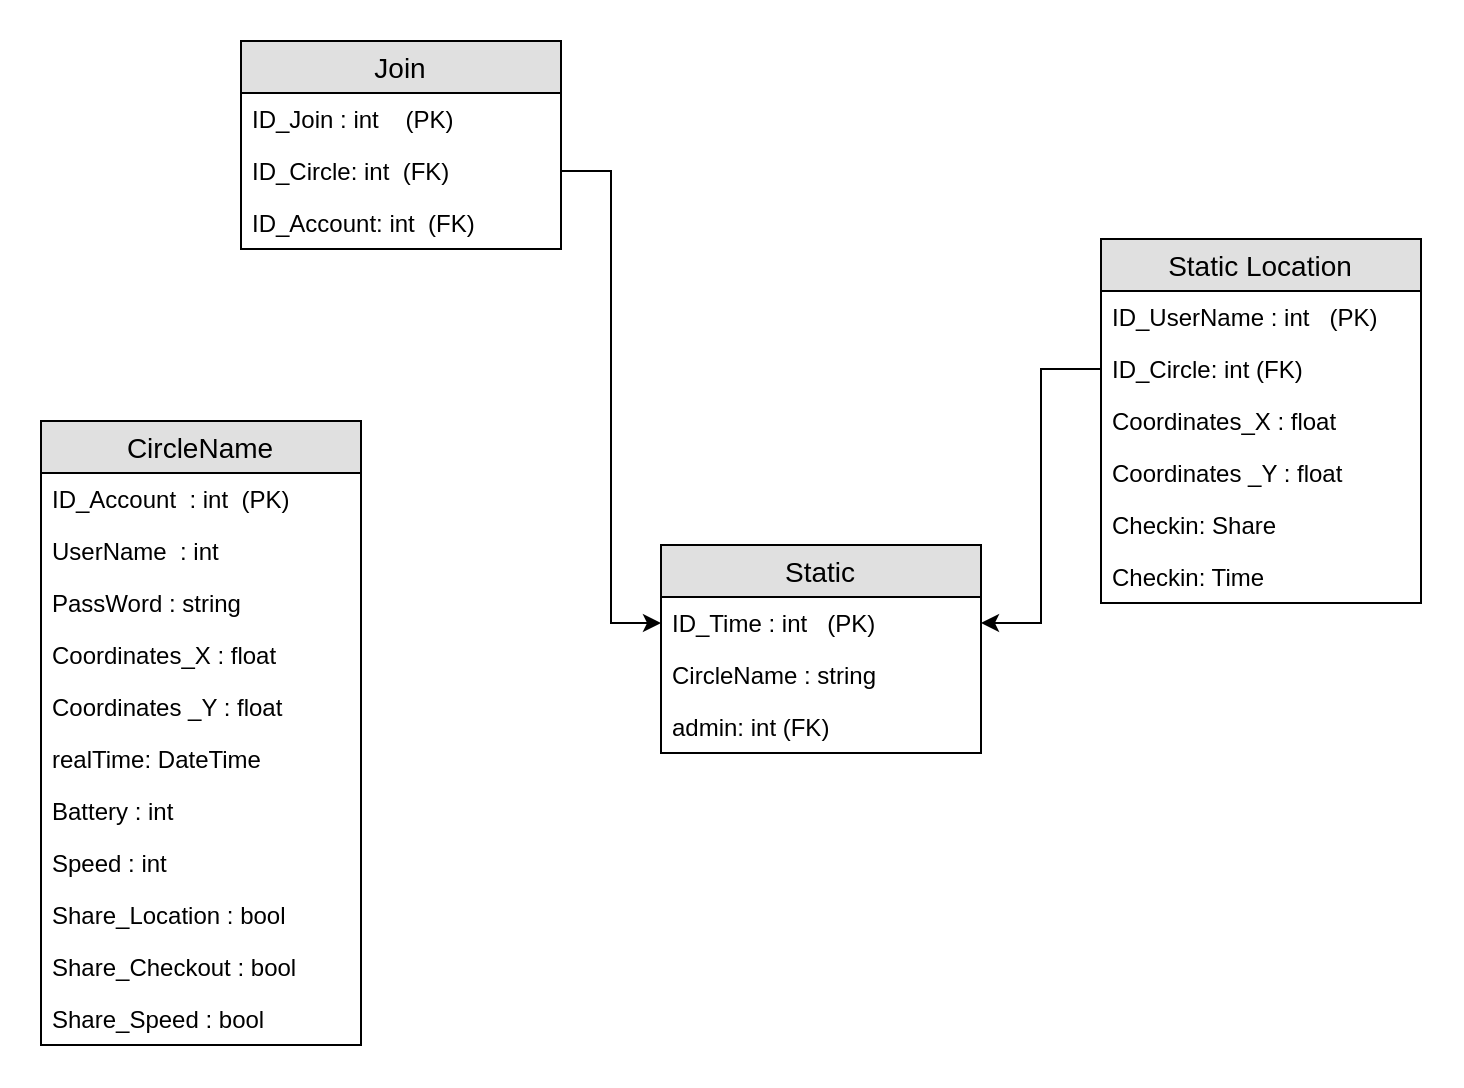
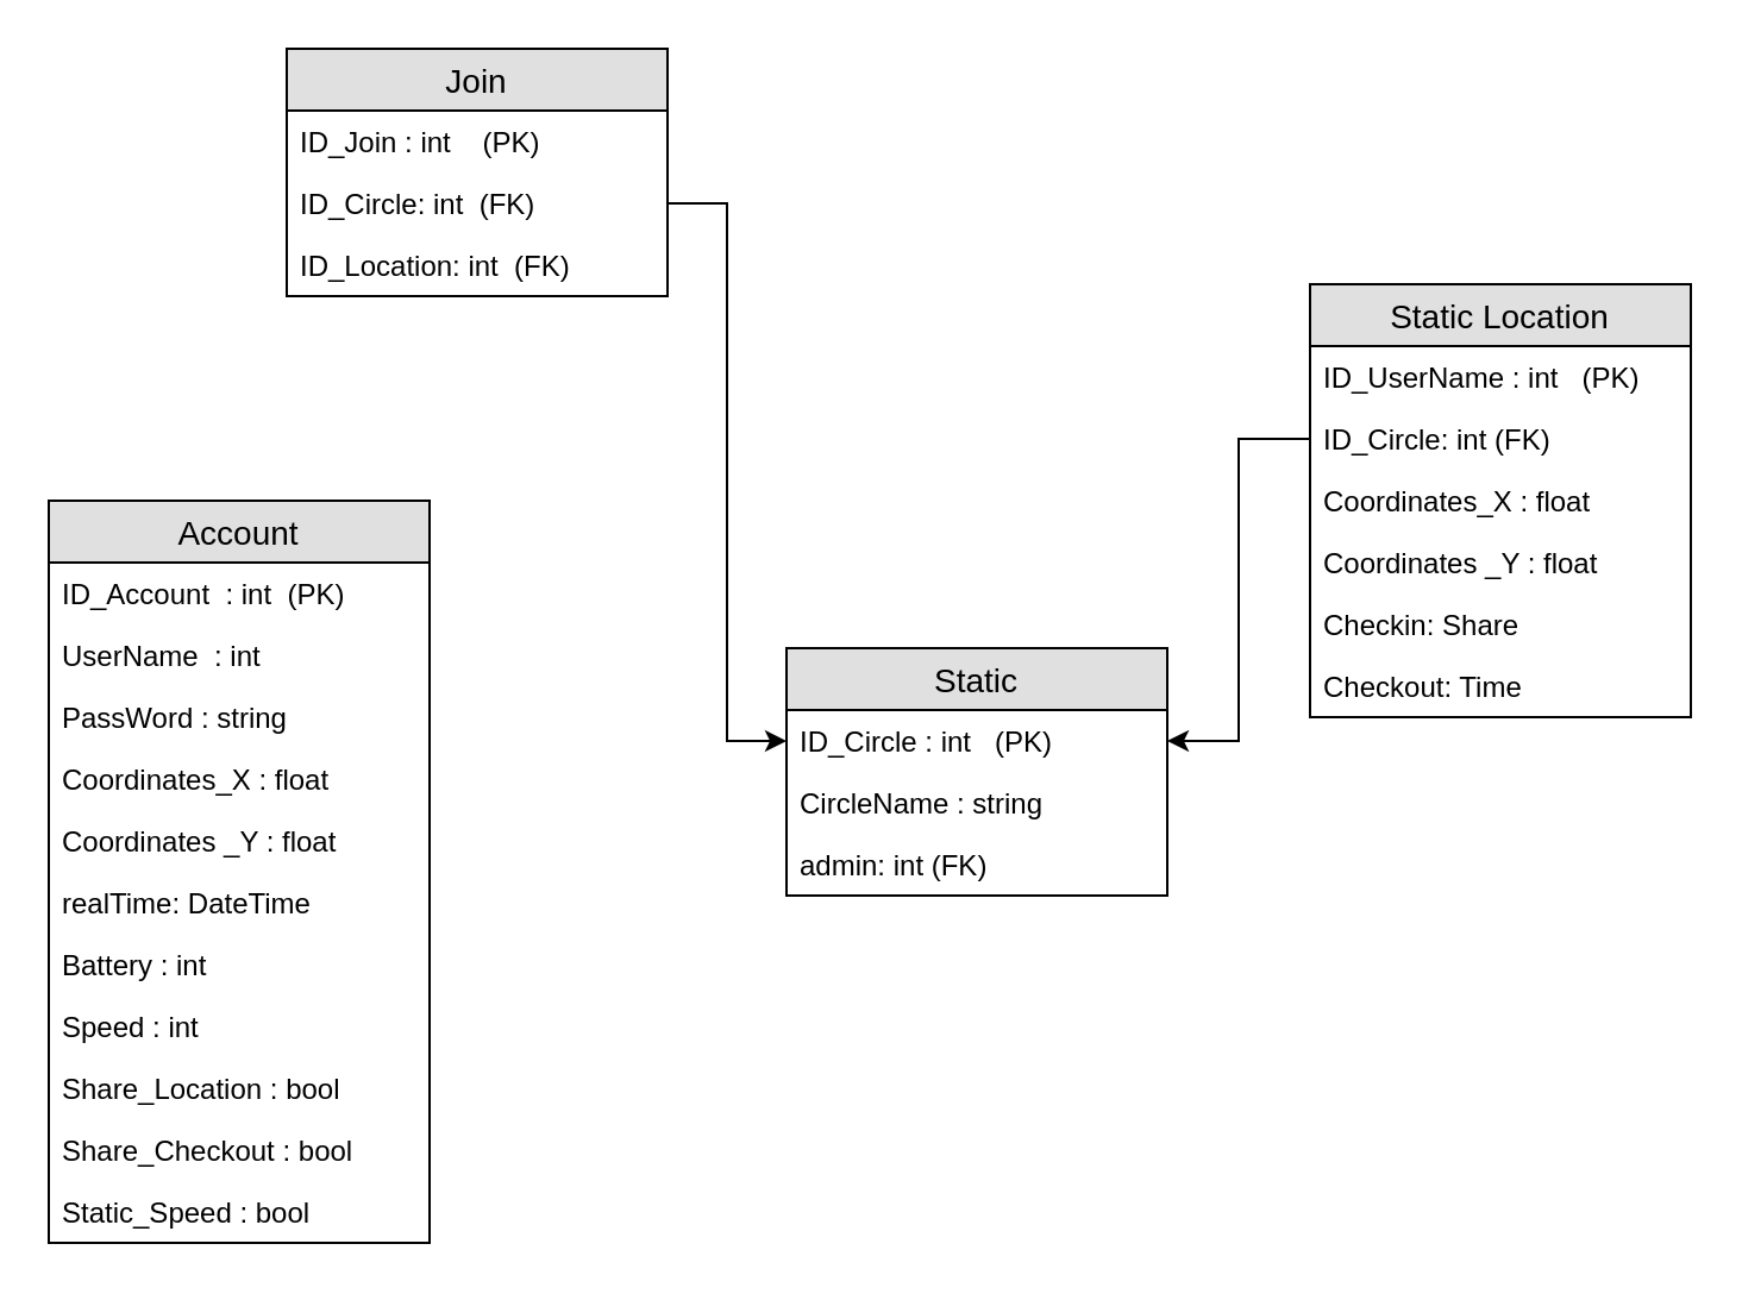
  <mxCell id="0" />
  <mxCell id="1" parent="0" />
- <mxCell id="2" value="CircleName" style="swimlane;fontStyle=0;childLayout=stackLayout;horizontal=1;startSize=26;fillColor=#e0e0e0;horizontalStack=0;resizeParent=1;resizeParentMax=0;resizeLast=0;collapsible=1;marginBottom=0;swimlaneFillColor=#ffffff;align=center;fontSize=14;" parent="1" vertex="1"><mxGeometry x="20" y="210" width="160" height="312" as="geometry"><mxRectangle x="250" y="90" width="70" height="26" as="alternateBounds" /></mxGeometry></mxCell>
+ <mxCell id="2" value="Account" style="swimlane;fontStyle=0;childLayout=stackLayout;horizontal=1;startSize=26;fillColor=#e0e0e0;horizontalStack=0;resizeParent=1;resizeParentMax=0;resizeLast=0;collapsible=1;marginBottom=0;swimlaneFillColor=#ffffff;align=center;fontSize=14;" parent="1" vertex="1"><mxGeometry x="20" y="210" width="160" height="312" as="geometry"><mxRectangle x="250" y="90" width="70" height="26" as="alternateBounds" /></mxGeometry></mxCell>
  <mxCell id="3" value="ID_Account  : int  (PK)" style="text;strokeColor=none;fillColor=none;spacingLeft=4;spacingRight=4;overflow=hidden;rotatable=0;points=[[0,0.5],[1,0.5]];portConstraint=eastwest;fontSize=12;" vertex="1" parent="2"><mxGeometry y="26" width="160" height="26" as="geometry" /></mxCell>
  <mxCell id="4" value="UserName  : int " style="text;strokeColor=none;fillColor=none;spacingLeft=4;spacingRight=4;overflow=hidden;rotatable=0;points=[[0,0.5],[1,0.5]];portConstraint=eastwest;fontSize=12;" parent="2" vertex="1"><mxGeometry y="52" width="160" height="26" as="geometry" /></mxCell>
  <mxCell id="5" value="PassWord : string" style="text;strokeColor=none;fillColor=none;spacingLeft=4;spacingRight=4;overflow=hidden;rotatable=0;points=[[0,0.5],[1,0.5]];portConstraint=eastwest;fontSize=12;" parent="2" vertex="1"><mxGeometry y="78" width="160" height="26" as="geometry" /></mxCell>
  <mxCell id="6" value="Coordinates_X : float" style="text;strokeColor=none;fillColor=none;spacingLeft=4;spacingRight=4;overflow=hidden;rotatable=0;points=[[0,0.5],[1,0.5]];portConstraint=eastwest;fontSize=12;" parent="2" vertex="1"><mxGeometry y="104" width="160" height="26" as="geometry" /></mxCell>
  <mxCell id="7" value="Coordinates _Y : float" style="text;strokeColor=none;fillColor=none;spacingLeft=4;spacingRight=4;overflow=hidden;rotatable=0;points=[[0,0.5],[1,0.5]];portConstraint=eastwest;fontSize=12;" parent="2" vertex="1"><mxGeometry y="130" width="160" height="26" as="geometry" /></mxCell>
  <mxCell id="8" value="realTime: DateTime" style="text;strokeColor=none;fillColor=none;spacingLeft=4;spacingRight=4;overflow=hidden;rotatable=0;points=[[0,0.5],[1,0.5]];portConstraint=eastwest;fontSize=12;" parent="2" vertex="1"><mxGeometry y="156" width="160" height="26" as="geometry" /></mxCell>
  <mxCell id="9" value="Battery : int" style="text;strokeColor=none;fillColor=none;spacingLeft=4;spacingRight=4;overflow=hidden;rotatable=0;points=[[0,0.5],[1,0.5]];portConstraint=eastwest;fontSize=12;" parent="2" vertex="1"><mxGeometry y="182" width="160" height="26" as="geometry" /></mxCell>
  <mxCell id="10" value="Speed : int" style="text;strokeColor=none;fillColor=none;spacingLeft=4;spacingRight=4;overflow=hidden;rotatable=0;points=[[0,0.5],[1,0.5]];portConstraint=eastwest;fontSize=12;" parent="2" vertex="1"><mxGeometry y="208" width="160" height="26" as="geometry" /></mxCell>
  <mxCell id="11" value="Share_Location : bool" style="text;strokeColor=none;fillColor=none;spacingLeft=4;spacingRight=4;overflow=hidden;rotatable=0;points=[[0,0.5],[1,0.5]];portConstraint=eastwest;fontSize=12;" parent="2" vertex="1"><mxGeometry y="234" width="160" height="26" as="geometry" /></mxCell>
  <mxCell id="12" value="Share_Checkout : bool" style="text;strokeColor=none;fillColor=none;spacingLeft=4;spacingRight=4;overflow=hidden;rotatable=0;points=[[0,0.5],[1,0.5]];portConstraint=eastwest;fontSize=12;" parent="2" vertex="1"><mxGeometry y="260" width="160" height="26" as="geometry" /></mxCell>
- <mxCell id="13" value="Share_Speed : bool" style="text;strokeColor=none;fillColor=none;spacingLeft=4;spacingRight=4;overflow=hidden;rotatable=0;points=[[0,0.5],[1,0.5]];portConstraint=eastwest;fontSize=12;" parent="2" vertex="1"><mxGeometry y="286" width="160" height="26" as="geometry" /></mxCell>
+ <mxCell id="13" value="Static_Speed : bool" style="text;strokeColor=none;fillColor=none;spacingLeft=4;spacingRight=4;overflow=hidden;rotatable=0;points=[[0,0.5],[1,0.5]];portConstraint=eastwest;fontSize=12;" parent="2" vertex="1"><mxGeometry y="286" width="160" height="26" as="geometry" /></mxCell>
  <mxCell id="14" value="Static" style="swimlane;fontStyle=0;childLayout=stackLayout;horizontal=1;startSize=26;fillColor=#e0e0e0;horizontalStack=0;resizeParent=1;resizeParentMax=0;resizeLast=0;collapsible=1;marginBottom=0;swimlaneFillColor=#ffffff;align=center;fontSize=14;" parent="1" vertex="1"><mxGeometry x="330" y="272" width="160" height="104" as="geometry" /></mxCell>
- <mxCell id="15" value="ID_Time : int   (PK)" style="text;strokeColor=none;fillColor=none;spacingLeft=4;spacingRight=4;overflow=hidden;rotatable=0;points=[[0,0.5],[1,0.5]];portConstraint=eastwest;fontSize=12;" parent="14" vertex="1"><mxGeometry y="26" width="160" height="26" as="geometry" /></mxCell>
+ <mxCell id="15" value="ID_Circle : int   (PK)" style="text;strokeColor=none;fillColor=none;spacingLeft=4;spacingRight=4;overflow=hidden;rotatable=0;points=[[0,0.5],[1,0.5]];portConstraint=eastwest;fontSize=12;" parent="14" vertex="1"><mxGeometry y="26" width="160" height="26" as="geometry" /></mxCell>
  <mxCell id="16" value="CircleName : string " style="text;strokeColor=none;fillColor=none;spacingLeft=4;spacingRight=4;overflow=hidden;rotatable=0;points=[[0,0.5],[1,0.5]];portConstraint=eastwest;fontSize=12;" vertex="1" parent="14"><mxGeometry y="52" width="160" height="26" as="geometry" /></mxCell>
  <mxCell id="17" value="admin: int (FK)" style="text;strokeColor=none;fillColor=none;spacingLeft=4;spacingRight=4;overflow=hidden;rotatable=0;points=[[0,0.5],[1,0.5]];portConstraint=eastwest;fontSize=12;" parent="14" vertex="1"><mxGeometry y="78" width="160" height="26" as="geometry" /></mxCell>
  <mxCell id="18" value="Join" style="swimlane;fontStyle=0;childLayout=stackLayout;horizontal=1;startSize=26;fillColor=#e0e0e0;horizontalStack=0;resizeParent=1;resizeParentMax=0;resizeLast=0;collapsible=1;marginBottom=0;swimlaneFillColor=#ffffff;align=center;fontSize=14;" parent="1" vertex="1"><mxGeometry x="120" y="20" width="160" height="104" as="geometry" /></mxCell>
  <mxCell id="19" value="ID_Join : int    (PK)" style="text;strokeColor=none;fillColor=none;spacingLeft=4;spacingRight=4;overflow=hidden;rotatable=0;points=[[0,0.5],[1,0.5]];portConstraint=eastwest;fontSize=12;" parent="18" vertex="1"><mxGeometry y="26" width="160" height="26" as="geometry" /></mxCell>
  <mxCell id="20" value="ID_Circle: int  (FK)" style="text;strokeColor=none;fillColor=none;spacingLeft=4;spacingRight=4;overflow=hidden;rotatable=0;points=[[0,0.5],[1,0.5]];portConstraint=eastwest;fontSize=12;" parent="18" vertex="1"><mxGeometry y="52" width="160" height="26" as="geometry" /></mxCell>
- <mxCell id="21" value="ID_Account: int  (FK)" style="text;strokeColor=none;fillColor=none;spacingLeft=4;spacingRight=4;overflow=hidden;rotatable=0;points=[[0,0.5],[1,0.5]];portConstraint=eastwest;fontSize=12;" parent="18" vertex="1"><mxGeometry y="78" width="160" height="26" as="geometry" /></mxCell>
+ <mxCell id="21" value="ID_Location: int  (FK)" style="text;strokeColor=none;fillColor=none;spacingLeft=4;spacingRight=4;overflow=hidden;rotatable=0;points=[[0,0.5],[1,0.5]];portConstraint=eastwest;fontSize=12;" parent="18" vertex="1"><mxGeometry y="78" width="160" height="26" as="geometry" /></mxCell>
  <mxCell id="22" style="edgeStyle=orthogonalEdgeStyle;rounded=0;orthogonalLoop=1;jettySize=auto;html=1;entryX=0;entryY=0.5;entryDx=0;entryDy=0;" parent="1" source="20" target="15" edge="1"><mxGeometry relative="1" as="geometry" /></mxCell>
  <mxCell id="23" value="Static Location" style="swimlane;fontStyle=0;childLayout=stackLayout;horizontal=1;startSize=26;fillColor=#e0e0e0;horizontalStack=0;resizeParent=1;resizeParentMax=0;resizeLast=0;collapsible=1;marginBottom=0;swimlaneFillColor=#ffffff;align=center;fontSize=14;" parent="1" vertex="1"><mxGeometry x="550" y="119" width="160" height="182" as="geometry" /></mxCell>
  <mxCell id="24" value="ID_UserName : int   (PK)" style="text;strokeColor=none;fillColor=none;spacingLeft=4;spacingRight=4;overflow=hidden;rotatable=0;points=[[0,0.5],[1,0.5]];portConstraint=eastwest;fontSize=12;" parent="23" vertex="1"><mxGeometry y="26" width="160" height="26" as="geometry" /></mxCell>
  <mxCell id="25" value="ID_Circle: int (FK)" style="text;strokeColor=none;fillColor=none;spacingLeft=4;spacingRight=4;overflow=hidden;rotatable=0;points=[[0,0.5],[1,0.5]];portConstraint=eastwest;fontSize=12;" parent="23" vertex="1"><mxGeometry y="52" width="160" height="26" as="geometry" /></mxCell>
  <mxCell id="26" value="Coordinates_X : float" style="text;strokeColor=none;fillColor=none;spacingLeft=4;spacingRight=4;overflow=hidden;rotatable=0;points=[[0,0.5],[1,0.5]];portConstraint=eastwest;fontSize=12;" vertex="1" parent="23"><mxGeometry y="78" width="160" height="26" as="geometry" /></mxCell>
  <mxCell id="27" value="Coordinates _Y : float" style="text;strokeColor=none;fillColor=none;spacingLeft=4;spacingRight=4;overflow=hidden;rotatable=0;points=[[0,0.5],[1,0.5]];portConstraint=eastwest;fontSize=12;" vertex="1" parent="23"><mxGeometry y="104" width="160" height="26" as="geometry" /></mxCell>
  <mxCell id="28" value="Checkin: Share" style="text;strokeColor=none;fillColor=none;spacingLeft=4;spacingRight=4;overflow=hidden;rotatable=0;points=[[0,0.5],[1,0.5]];portConstraint=eastwest;fontSize=12;" parent="23" vertex="1"><mxGeometry y="130" width="160" height="26" as="geometry" /></mxCell>
- <mxCell id="29" value="Checkin: Time" style="text;strokeColor=none;fillColor=none;spacingLeft=4;spacingRight=4;overflow=hidden;rotatable=0;points=[[0,0.5],[1,0.5]];portConstraint=eastwest;fontSize=12;" parent="23" vertex="1"><mxGeometry y="156" width="160" height="26" as="geometry" /></mxCell>
+ <mxCell id="29" value="Checkout: Time" style="text;strokeColor=none;fillColor=none;spacingLeft=4;spacingRight=4;overflow=hidden;rotatable=0;points=[[0,0.5],[1,0.5]];portConstraint=eastwest;fontSize=12;" parent="23" vertex="1"><mxGeometry y="156" width="160" height="26" as="geometry" /></mxCell>
  <mxCell id="30" style="edgeStyle=orthogonalEdgeStyle;rounded=0;orthogonalLoop=1;jettySize=auto;html=1;entryX=1;entryY=0.5;entryDx=0;entryDy=0;" parent="1" source="25" target="15" edge="1"><mxGeometry relative="1" as="geometry" /></mxCell>
